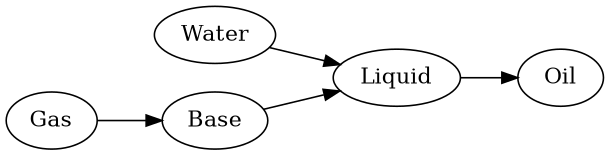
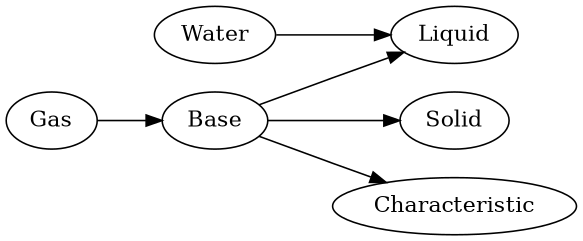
  digraph {
    rankdir=LR
    Base
+   Solid
    Liquid
-   Oil
+   Characteristic
    Gas
    Water
+   Base -> Solid
    Base -> Liquid
-   Liquid -> Oil
+   Base -> Characteristic
    Gas -> Base
    Water -> Liquid
  }
